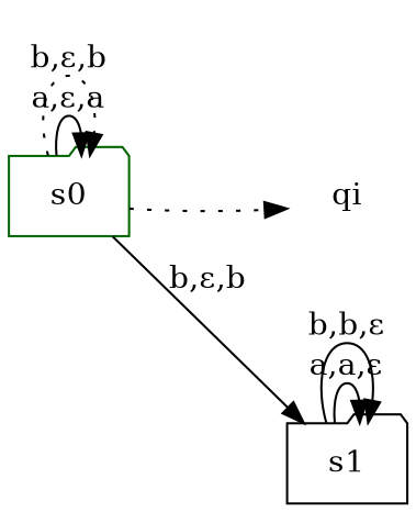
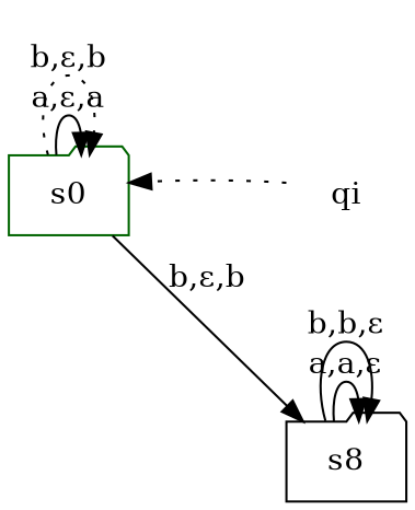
  digraph {
    rankdir=LR
    node [color=darkgreen shape=folder]
    edge [style=solid]
-   s1 [color=black]
+   s1 [color=black label=s8]
    qi [shape=none]
    s0
    s1 -> s1 [label="a,a,ε"]
    s1 -> s1 [label="b,b,ε"]
-   s0 -> qi [style=dotted]
+   qi -> s0 [style=dotted]
    s0 -> s1 [label="b,ε,b"]
    s0 -> s0 [label="a,ε,a"]
    s0 -> s0 [label="b,ε,b" style=dotted]
  }
